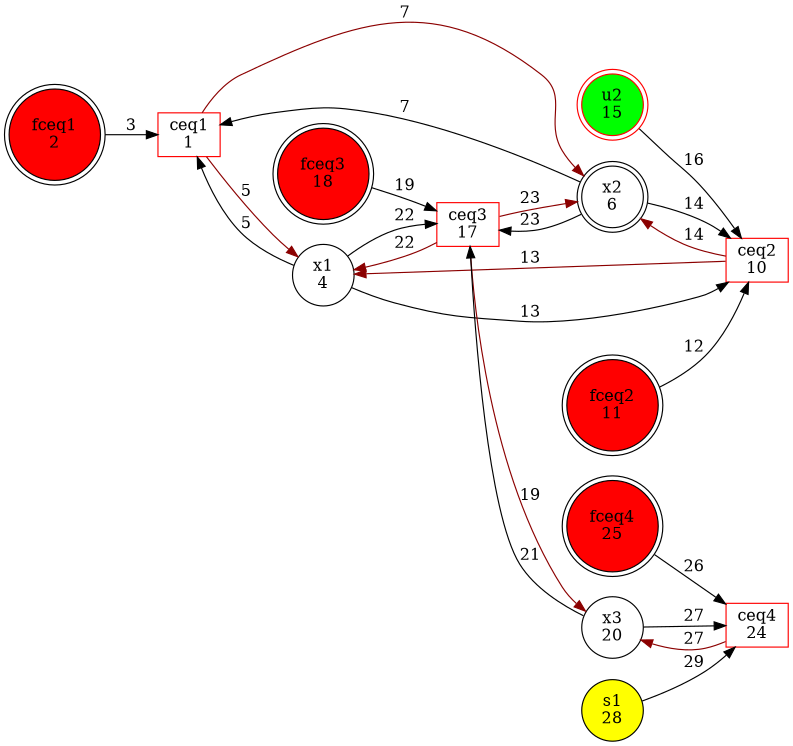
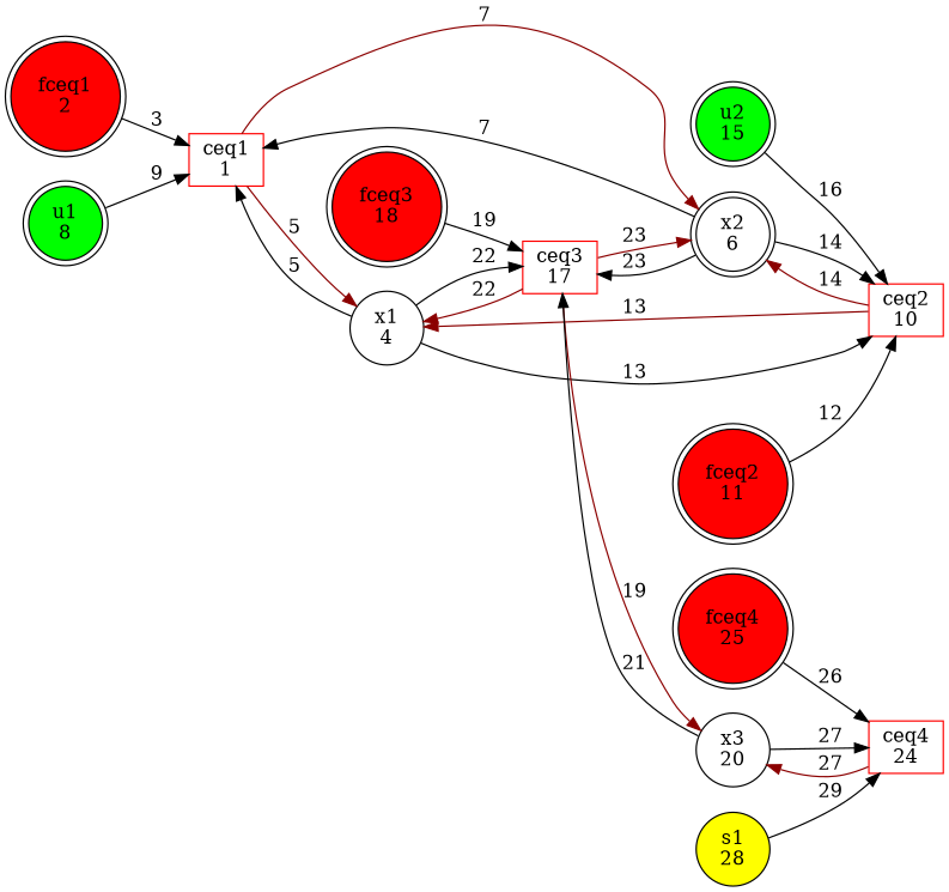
  digraph {
    rankdir=LR
    node [color=black fillcolor=white shape=doublecircle style=filled]
    edge [penwidth=1]
    n1 [color=red label="ceq1\n1" shape=box]
    n2 [label="x1\n4" shape=circle]
    n3 [label="x2\n6"]
    n4 [color=red label="ceq2\n10" shape=box]
    n5 [color=red label="ceq3\n17" shape=box]
    n6 [label="x3\n20" shape=circle]
    n7 [color=red label="ceq4\n24" shape=box]
    n8 [fillcolor=red label="fceq1\n2"]
+   n9 [fillcolor=green label="u1\n8"]
    n10 [fillcolor=red label="fceq2\n11"]
-   n11 [color=red fillcolor=green label="u2\n15"]
+   n11 [fillcolor=green label="u2\n15"]
    n12 [fillcolor=red label="fceq3\n18"]
    n13 [fillcolor=red label="fceq4\n25"]
    n14 [fillcolor=yellow label="s1\n28" shape=circle]
    n1 -> n2 [color=red4 label=5]
    n1 -> n3 [color=red4 label=7]
    n2 -> n1 [label=5]
    n2 -> n4 [label=13]
    n2 -> n5 [label=22]
    n3 -> n1 [label=7]
    n3 -> n4 [label=14]
    n3 -> n5 [label=23]
    n4 -> n2 [color=red4 label=13]
    n4 -> n3 [color=red4 label=14]
    n5 -> n2 [color=red4 label=22]
    n5 -> n3 [color=red4 label=23]
    n5 -> n6 [color=red4 label=19]
    n6 -> n5 [label=21]
    n6 -> n7 [label=27]
    n7 -> n6 [color=red4 label=27]
    n8 -> n1 [label=3]
+   n9 -> n1 [label=9]
    n10 -> n4 [label=12]
    n11 -> n4 [label=16]
    n12 -> n5 [label=19]
    n13 -> n7 [label=26]
    n14 -> n7 [label=29]
  }
